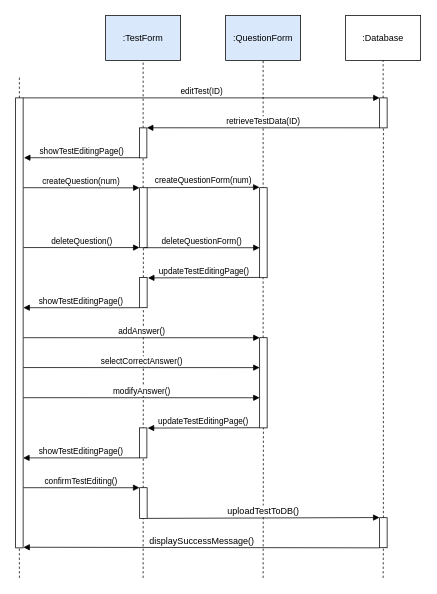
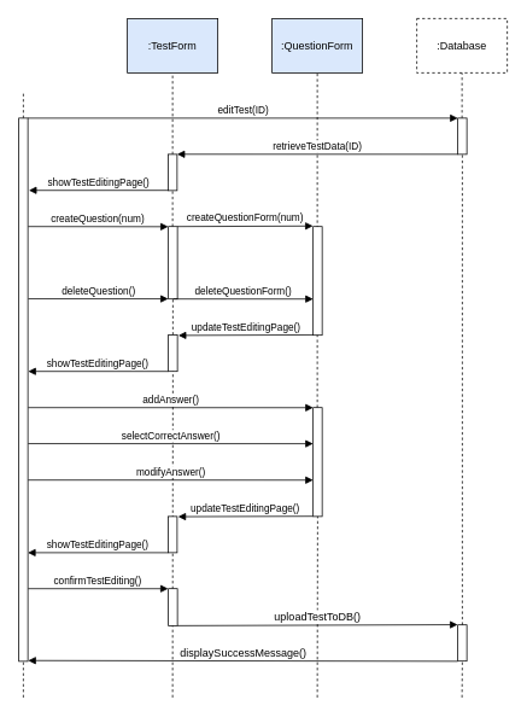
  <mxCell id="0" />
  <mxCell id="1" parent="0" />
  <mxCell id="2" value="&lt;font style=&quot;font-size: 12px;&quot;&gt;:TestForm&lt;/font&gt;" style="rounded=0;whiteSpace=wrap;html=1;fillColor=#dae8fc;" vertex="1" parent="1"><mxGeometry x="140" y="20" width="100" height="60" as="geometry" /></mxCell>
  <mxCell id="3" value="&lt;font style=&quot;font-size: 12px;&quot;&gt;:QuestionForm&lt;/font&gt;" style="rounded=0;whiteSpace=wrap;html=1;fillColor=#dae8fc;" vertex="1" parent="1"><mxGeometry x="300" y="20" width="100" height="60" as="geometry" /></mxCell>
- <mxCell id="4" value=":Database" style="rounded=0;whiteSpace=wrap;html=1;" vertex="1" parent="1"><mxGeometry x="460" y="20" width="100" height="60" as="geometry" /></mxCell>
+ <mxCell id="4" value=":Database" style="rounded=0;whiteSpace=wrap;html=1;dashed=1;" vertex="1" parent="1"><mxGeometry x="460" y="20" width="100" height="60" as="geometry" /></mxCell>
  <mxCell id="5" value="" style="endArrow=none;dashed=1;html=1;rounded=0;entryX=0.5;entryY=1;entryDx=0;entryDy=0;startArrow=none;" edge="1" parent="1" source="31" target="3"><mxGeometry width="50" height="50" relative="1" as="geometry"><mxPoint x="350" y="770" as="sourcePoint" /><mxPoint x="220" y="190" as="targetPoint" /></mxGeometry></mxCell>
  <mxCell id="6" value="" style="endArrow=none;dashed=1;html=1;rounded=0;entryX=0.5;entryY=1;entryDx=0;entryDy=0;startArrow=none;" edge="1" parent="1" source="36" target="4"><mxGeometry width="50" height="50" relative="1" as="geometry"><mxPoint x="510" y="730" as="sourcePoint" /><mxPoint x="250" y="220" as="targetPoint" /></mxGeometry></mxCell>
  <mxCell id="7" value="" style="endArrow=none;dashed=1;html=1;rounded=0;startArrow=none;" edge="1" parent="1" source="8"><mxGeometry width="50" height="50" relative="1" as="geometry"><mxPoint x="25" y="530" as="sourcePoint" /><mxPoint x="25" y="100" as="targetPoint" /></mxGeometry></mxCell>
  <mxCell id="8" value="" style="html=1;points=[];perimeter=orthogonalPerimeter;" vertex="1" parent="1"><mxGeometry x="20" y="130" width="10" height="600" as="geometry" /></mxCell>
  <mxCell id="9" value="" style="endArrow=none;dashed=1;html=1;rounded=0;" edge="1" parent="1" target="8"><mxGeometry width="50" height="50" relative="1" as="geometry"><mxPoint x="25" y="770" as="sourcePoint" /><mxPoint x="25" y="100" as="targetPoint" /></mxGeometry></mxCell>
  <mxCell id="10" value="" style="endArrow=none;dashed=1;html=1;rounded=0;entryX=0.5;entryY=1;entryDx=0;entryDy=0;startArrow=none;" edge="1" parent="1" source="39" target="2"><mxGeometry width="50" height="50" relative="1" as="geometry"><mxPoint x="190" y="770" as="sourcePoint" /><mxPoint x="190" y="210" as="targetPoint" /></mxGeometry></mxCell>
  <mxCell id="11" value="createQuestion(num)" style="html=1;verticalAlign=bottom;startArrow=none;endArrow=block;startSize=8;rounded=0;strokeColor=default;fontSize=11;startFill=0;exitX=1;exitY=0.472;exitDx=0;exitDy=0;exitPerimeter=0;entryX=-0.014;entryY=0.002;entryDx=0;entryDy=0;entryPerimeter=0;" edge="1" parent="1" target="21"><mxGeometry relative="1" as="geometry"><mxPoint x="30.37" y="249.77" as="sourcePoint" /><mxPoint x="190.34" y="249.77" as="targetPoint" /></mxGeometry></mxCell>
  <mxCell id="12" value="deleteQuestion()" style="html=1;verticalAlign=bottom;startArrow=none;endArrow=block;startSize=8;rounded=0;strokeColor=default;fontSize=11;startFill=0;exitX=1.019;exitY=0.333;exitDx=0;exitDy=0;exitPerimeter=0;entryX=-0.014;entryY=0.998;entryDx=0;entryDy=0;entryPerimeter=0;" edge="1" parent="1" target="21"><mxGeometry relative="1" as="geometry"><mxPoint x="30.53" y="329.57" as="sourcePoint" /><mxPoint x="190.34" y="289.53" as="targetPoint" /></mxGeometry></mxCell>
  <mxCell id="13" value="" style="html=1;points=[];perimeter=orthogonalPerimeter;fontSize=11;" vertex="1" parent="1"><mxGeometry x="345.37" y="249.77" width="10" height="120" as="geometry" /></mxCell>
  <mxCell id="14" value="updateTestEditingPage()" style="html=1;verticalAlign=bottom;endArrow=block;rounded=0;strokeColor=default;fontSize=11;exitX=0.031;exitY=0.997;exitDx=0;exitDy=0;exitPerimeter=0;entryX=1.107;entryY=0.006;entryDx=0;entryDy=0;entryPerimeter=0;" edge="1" parent="1" source="13"><mxGeometry width="80" relative="1" as="geometry"><mxPoint x="220.37" y="379.73" as="sourcePoint" /><mxPoint x="196.44" y="370.01" as="targetPoint" /></mxGeometry></mxCell>
  <mxCell id="15" value="showTestEditingPage()" style="html=1;verticalAlign=bottom;endArrow=block;rounded=0;fontSize=11;entryX=1;entryY=0.278;entryDx=0;entryDy=0;entryPerimeter=0;exitX=0.003;exitY=1.001;exitDx=0;exitDy=0;exitPerimeter=0;" edge="1" parent="1"><mxGeometry width="80" relative="1" as="geometry"><mxPoint x="185.37" y="409.77" as="sourcePoint" /><mxPoint x="30.34" y="409.77" as="targetPoint" /></mxGeometry></mxCell>
  <mxCell id="16" value="confirmTestEditing()" style="html=1;verticalAlign=bottom;endArrow=block;rounded=0;entryX=-0.024;entryY=0.001;entryDx=0;entryDy=0;entryPerimeter=0;" edge="1" parent="1" target="28"><mxGeometry width="80" relative="1" as="geometry"><mxPoint x="30.34" y="649.77" as="sourcePoint" /><mxPoint x="160.34" y="649.77" as="targetPoint" /></mxGeometry></mxCell>
  <mxCell id="17" value="" style="html=1;points=[];perimeter=orthogonalPerimeter;fontSize=12;" vertex="1" parent="1"><mxGeometry x="505.34" y="689.77" width="10" height="40" as="geometry" /></mxCell>
  <mxCell id="18" value="" style="endArrow=none;dashed=1;html=1;rounded=0;entryX=0.5;entryY=1;entryDx=0;entryDy=0;" edge="1" parent="1" target="17"><mxGeometry width="50" height="50" relative="1" as="geometry"><mxPoint x="510" y="770" as="sourcePoint" /><mxPoint x="510" y="80" as="targetPoint" /></mxGeometry></mxCell>
  <mxCell id="19" value="updateTestEditingPage()" style="html=1;verticalAlign=bottom;endArrow=block;rounded=0;strokeColor=default;fontSize=11;exitX=0.031;exitY=0.997;exitDx=0;exitDy=0;exitPerimeter=0;entryX=1.107;entryY=0.006;entryDx=0;entryDy=0;entryPerimeter=0;" edge="1" parent="1" target="27"><mxGeometry width="80" relative="1" as="geometry"><mxPoint x="345.37" y="569.77" as="sourcePoint" /><mxPoint x="280.06" y="530.05" as="targetPoint" /></mxGeometry></mxCell>
  <mxCell id="20" value="showTestEditingPage()" style="html=1;verticalAlign=bottom;endArrow=block;rounded=0;fontSize=11;entryX=1;entryY=0.278;entryDx=0;entryDy=0;entryPerimeter=0;exitX=0.003;exitY=1.001;exitDx=0;exitDy=0;exitPerimeter=0;" edge="1" parent="1"><mxGeometry width="80" relative="1" as="geometry"><mxPoint x="185.03" y="610.01" as="sourcePoint" /><mxPoint x="30" y="610.01" as="targetPoint" /></mxGeometry></mxCell>
  <mxCell id="21" value="" style="html=1;points=[];perimeter=orthogonalPerimeter;fontSize=12;" vertex="1" parent="1"><mxGeometry x="185.34" y="249.77" width="10" height="80" as="geometry" /></mxCell>
  <mxCell id="22" value="" style="endArrow=none;dashed=1;html=1;rounded=0;entryX=0.5;entryY=1;entryDx=0;entryDy=0;startArrow=none;" edge="1" parent="1" source="23" target="21"><mxGeometry width="50" height="50" relative="1" as="geometry"><mxPoint x="190.34" y="769.77" as="sourcePoint" /><mxPoint x="190.34" y="209.77" as="targetPoint" /></mxGeometry></mxCell>
  <mxCell id="23" value="" style="html=1;points=[];perimeter=orthogonalPerimeter;fontSize=12;" vertex="1" parent="1"><mxGeometry x="185.34" y="369.39" width="10" height="40.38" as="geometry" /></mxCell>
  <mxCell id="24" value="" style="endArrow=none;dashed=1;html=1;rounded=0;entryX=0.5;entryY=1;entryDx=0;entryDy=0;" edge="1" parent="1" target="23"><mxGeometry width="50" height="50" relative="1" as="geometry"><mxPoint x="190" y="770" as="sourcePoint" /><mxPoint x="190" y="330" as="targetPoint" /></mxGeometry></mxCell>
  <mxCell id="25" value="&lt;font style=&quot;font-size: 11px;&quot;&gt;createQuestionForm(num)&lt;/font&gt;" style="html=1;verticalAlign=bottom;endArrow=block;rounded=0;strokeColor=default;fontSize=12;entryX=-0.017;entryY=-0.005;entryDx=0;entryDy=0;entryPerimeter=0;exitX=1;exitY=0;exitDx=0;exitDy=0;exitPerimeter=0;" edge="1" parent="1" source="21" target="13"><mxGeometry width="80" relative="1" as="geometry"><mxPoint x="195.34" y="329.29" as="sourcePoint" /><mxPoint x="275.34" y="329.29" as="targetPoint" /></mxGeometry></mxCell>
  <mxCell id="26" value="deleteQuestionForm()" style="html=1;verticalAlign=bottom;startArrow=none;endArrow=block;startSize=8;rounded=0;strokeColor=default;fontSize=11;startFill=0;exitX=1.019;exitY=0.333;exitDx=0;exitDy=0;exitPerimeter=0;entryX=-0.014;entryY=0.998;entryDx=0;entryDy=0;entryPerimeter=0;" edge="1" parent="1"><mxGeometry relative="1" as="geometry"><mxPoint x="190.7" y="329.77" as="sourcePoint" /><mxPoint x="345.37" y="329.81" as="targetPoint" /></mxGeometry></mxCell>
  <mxCell id="27" value="" style="html=1;points=[];perimeter=orthogonalPerimeter;fontSize=11;" vertex="1" parent="1"><mxGeometry x="185.03" y="570.01" width="10" height="40" as="geometry" /></mxCell>
  <mxCell id="28" value="" style="html=1;points=[];perimeter=orthogonalPerimeter;" vertex="1" parent="1"><mxGeometry x="185.34" y="649.77" width="10" height="40.91" as="geometry" /></mxCell>
  <mxCell id="29" value="addAnswer()" style="html=1;verticalAlign=bottom;startArrow=none;endArrow=block;startSize=8;rounded=0;strokeColor=default;fontSize=11;startFill=0;exitX=1;exitY=0.472;exitDx=0;exitDy=0;exitPerimeter=0;" edge="1" parent="1"><mxGeometry relative="1" as="geometry"><mxPoint x="30.37" y="449.77" as="sourcePoint" /><mxPoint x="345.37" y="449.85" as="targetPoint" /></mxGeometry></mxCell>
  <mxCell id="30" value="selectCorrectAnswer()" style="html=1;verticalAlign=bottom;startArrow=none;endArrow=block;startSize=8;rounded=0;strokeColor=default;fontSize=11;startFill=0;exitX=1;exitY=0.472;exitDx=0;exitDy=0;exitPerimeter=0;" edge="1" parent="1"><mxGeometry relative="1" as="geometry"><mxPoint x="30.37" y="489.57" as="sourcePoint" /><mxPoint x="345.37" y="489.65" as="targetPoint" /></mxGeometry></mxCell>
  <mxCell id="31" value="" style="html=1;points=[];perimeter=orthogonalPerimeter;fontSize=11;" vertex="1" parent="1"><mxGeometry x="345.37" y="449.77" width="10" height="120.24" as="geometry" /></mxCell>
  <mxCell id="32" value="" style="endArrow=none;dashed=1;html=1;rounded=0;entryX=0.5;entryY=1;entryDx=0;entryDy=0;startArrow=none;" edge="1" parent="1" target="31"><mxGeometry width="50" height="50" relative="1" as="geometry"><mxPoint x="350" y="770" as="sourcePoint" /><mxPoint x="350" y="80" as="targetPoint" /></mxGeometry></mxCell>
  <mxCell id="33" value="modifyAnswer()" style="html=1;verticalAlign=bottom;startArrow=none;endArrow=block;startSize=8;rounded=0;strokeColor=default;fontSize=11;startFill=0;exitX=1;exitY=0.472;exitDx=0;exitDy=0;exitPerimeter=0;" edge="1" parent="1"><mxGeometry relative="1" as="geometry"><mxPoint x="30.34" y="529.77" as="sourcePoint" /><mxPoint x="345.34" y="529.85" as="targetPoint" /></mxGeometry></mxCell>
  <mxCell id="34" value="uploadTestToDB()" style="html=1;verticalAlign=bottom;endArrow=block;rounded=0;strokeColor=default;fontSize=12;entryX=-0.014;entryY=-0.005;entryDx=0;entryDy=0;entryPerimeter=0;" edge="1" parent="1" target="17"><mxGeometry width="80" relative="1" as="geometry"><mxPoint x="195.37" y="690.68" as="sourcePoint" /><mxPoint x="500.34" y="690.77" as="targetPoint" /></mxGeometry></mxCell>
  <mxCell id="35" value="displaySuccessMessage()" style="html=1;verticalAlign=bottom;endArrow=block;rounded=0;strokeColor=default;fontSize=12;exitX=-0.024;exitY=1.005;exitDx=0;exitDy=0;exitPerimeter=0;entryX=1;entryY=0.999;entryDx=0;entryDy=0;entryPerimeter=0;" edge="1" parent="1" source="17"><mxGeometry width="80" relative="1" as="geometry"><mxPoint x="280.34" y="639.77" as="sourcePoint" /><mxPoint x="30.34" y="729.17" as="targetPoint" /></mxGeometry></mxCell>
  <mxCell id="36" value="" style="html=1;points=[];perimeter=orthogonalPerimeter;" vertex="1" parent="1"><mxGeometry x="505.34" y="130" width="10" height="40" as="geometry" /></mxCell>
  <mxCell id="37" value="" style="endArrow=none;dashed=1;html=1;rounded=0;entryX=0.5;entryY=1;entryDx=0;entryDy=0;startArrow=none;" edge="1" parent="1" source="17" target="36"><mxGeometry width="50" height="50" relative="1" as="geometry"><mxPoint x="510" y="689.77" as="sourcePoint" /><mxPoint x="510" y="80" as="targetPoint" /></mxGeometry></mxCell>
  <mxCell id="38" value="editTest(ID)" style="html=1;verticalAlign=bottom;endArrow=block;rounded=0;entryX=-0.001;entryY=0;entryDx=0;entryDy=0;entryPerimeter=0;" edge="1" parent="1" target="36"><mxGeometry width="80" relative="1" as="geometry"><mxPoint x="30" y="130" as="sourcePoint" /><mxPoint x="110" y="130" as="targetPoint" /></mxGeometry></mxCell>
  <mxCell id="39" value="" style="html=1;points=[];perimeter=orthogonalPerimeter;" vertex="1" parent="1"><mxGeometry x="185" y="170" width="10" height="40" as="geometry" /></mxCell>
  <mxCell id="40" value="" style="endArrow=none;dashed=1;html=1;rounded=0;entryX=0.5;entryY=1;entryDx=0;entryDy=0;startArrow=none;" edge="1" parent="1" source="21" target="39"><mxGeometry width="50" height="50" relative="1" as="geometry"><mxPoint x="190" y="249.77" as="sourcePoint" /><mxPoint x="190" y="80" as="targetPoint" /></mxGeometry></mxCell>
  <mxCell id="41" value="retrieveTestData(ID)" style="html=1;verticalAlign=bottom;endArrow=block;rounded=0;exitX=0.012;exitY=0.998;exitDx=0;exitDy=0;exitPerimeter=0;entryX=1.001;entryY=-0.003;entryDx=0;entryDy=0;entryPerimeter=0;" edge="1" parent="1" source="36" target="39"><mxGeometry width="80" relative="1" as="geometry"><mxPoint x="500" y="170" as="sourcePoint" /><mxPoint x="270" y="230" as="targetPoint" /></mxGeometry></mxCell>
  <mxCell id="42" value="showTestEditingPage()" style="html=1;verticalAlign=bottom;endArrow=block;rounded=0;entryX=1.109;entryY=0.133;entryDx=0;entryDy=0;entryPerimeter=0;exitX=-0.005;exitY=0.994;exitDx=0;exitDy=0;exitPerimeter=0;" edge="1" parent="1" source="39" target="8"><mxGeometry width="80" relative="1" as="geometry"><mxPoint x="180" y="210" as="sourcePoint" /><mxPoint x="90" y="200" as="targetPoint" /></mxGeometry></mxCell>
